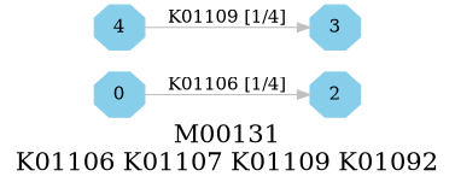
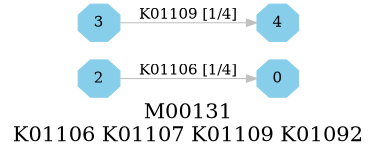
  digraph {
    fontsize=20
    label="M00131\nK01106 K01107 K01109 K01092"
    rankdir=LR
    node [color=skyblue shape=octagon style=filled]
    edge [color=grey]
    0 [height=.3 width=.3]
    2 [height=.3 width=.3]
    3 [height=.3 width=.3]
    4 [height=.3 width=.3]
    subgraph sub_1 {
      0
      2
      3
      4
    }
-   0 -> 2 [label="K01106 [1/4]"]
-   4 -> 3 [label="K01109 [1/4]"]
+   2 -> 0 [label="K01106 [1/4]"]
+   3 -> 4 [label="K01109 [1/4]"]
  }
